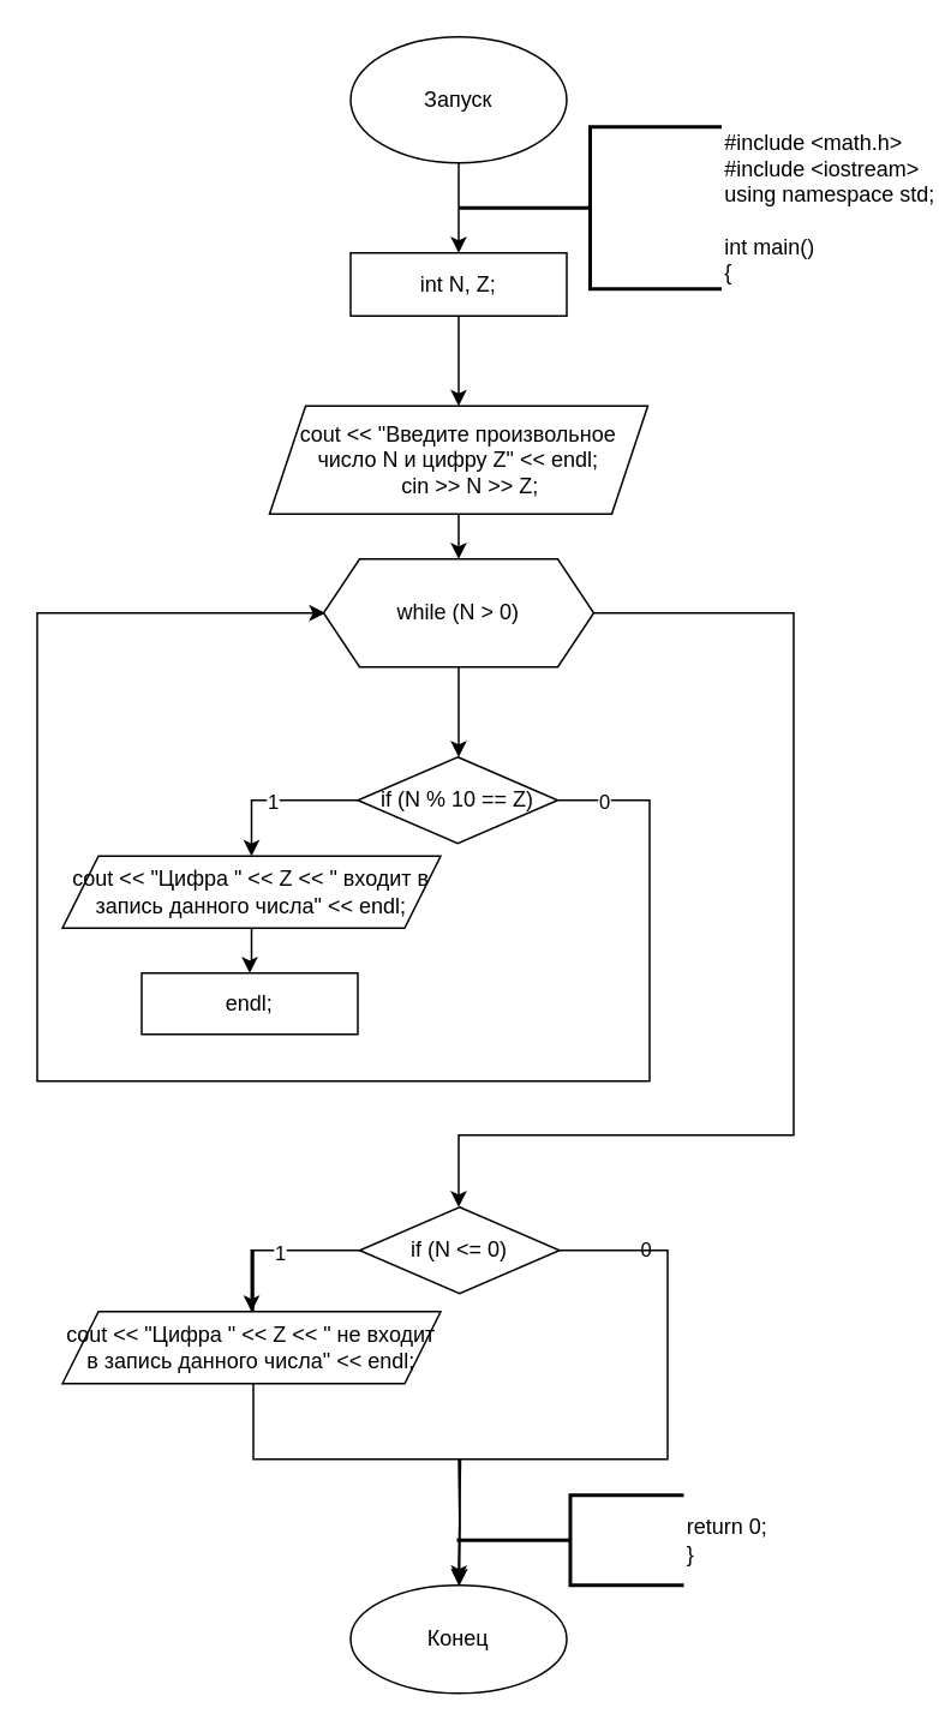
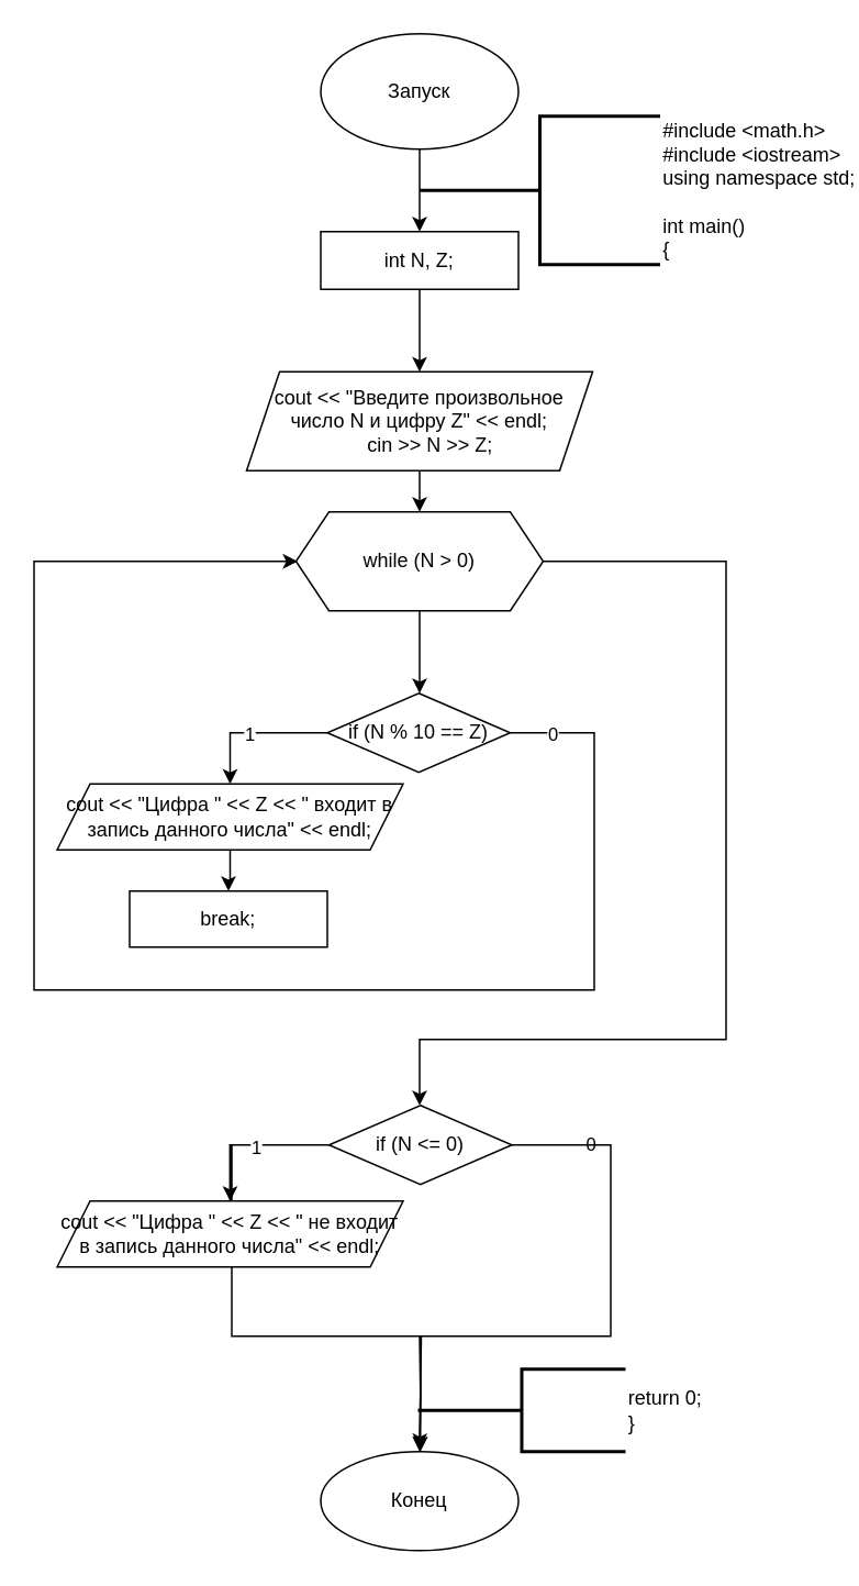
  <mxCell id="0" />
  <mxCell id="1" parent="0" />
  <mxCell id="2" value="" style="edgeStyle=orthogonalEdgeStyle;rounded=0;orthogonalLoop=1;jettySize=auto;html=1;" edge="1" parent="1" source="3" target="5"><mxGeometry relative="1" as="geometry" /></mxCell>
  <mxCell id="3" value="Запуск" style="ellipse;whiteSpace=wrap;html=1;" vertex="1" parent="1"><mxGeometry x="194" y="20" width="120" height="70" as="geometry" /></mxCell>
  <mxCell id="4" value="" style="edgeStyle=orthogonalEdgeStyle;rounded=0;orthogonalLoop=1;jettySize=auto;html=1;" edge="1" parent="1" source="5" target="7"><mxGeometry relative="1" as="geometry" /></mxCell>
  <mxCell id="5" value="int N, Z;" style="whiteSpace=wrap;html=1;" vertex="1" parent="1"><mxGeometry x="194" y="140" width="120" height="35" as="geometry" /></mxCell>
  <mxCell id="6" value="" style="edgeStyle=orthogonalEdgeStyle;rounded=0;orthogonalLoop=1;jettySize=auto;html=1;" edge="1" parent="1" source="7"><mxGeometry relative="1" as="geometry"><mxPoint x="254" y="310" as="targetPoint" /></mxGeometry></mxCell>
  <mxCell id="7" value="cout &lt;&lt; &quot;Введите произвольное число N и цифру Z&quot; &lt;&lt; endl;&#10;    cin &gt;&gt; N &gt;&gt; Z;" style="shape=parallelogram;perimeter=parallelogramPerimeter;whiteSpace=wrap;html=1;fixedSize=1;" vertex="1" parent="1"><mxGeometry x="149" y="225" width="210" height="60" as="geometry" /></mxCell>
  <mxCell id="8" value="" style="edgeStyle=orthogonalEdgeStyle;rounded=0;orthogonalLoop=1;jettySize=auto;html=1;exitX=1;exitY=0.5;exitDx=0;exitDy=0;" edge="1" parent="1" source="15"><mxGeometry relative="1" as="geometry"><mxPoint x="180" y="340" as="targetPoint" /><Array as="points"><mxPoint x="360" y="444" /><mxPoint x="360" y="600" /><mxPoint x="20" y="600" /><mxPoint x="20" y="340" /></Array></mxGeometry></mxCell>
  <mxCell id="9" value="0" style="edgeLabel;html=1;align=center;verticalAlign=middle;resizable=0;points=[];" vertex="1" connectable="0" parent="8"><mxGeometry x="-0.91" y="1" relative="1" as="geometry"><mxPoint x="-19" y="1" as="offset" /></mxGeometry></mxCell>
  <mxCell id="10" style="edgeStyle=orthogonalEdgeStyle;rounded=0;orthogonalLoop=1;jettySize=auto;html=1;" edge="1" parent="1" source="12"><mxGeometry relative="1" as="geometry"><mxPoint x="254" y="670" as="targetPoint" /><Array as="points"><mxPoint x="440" y="340" /><mxPoint x="440" y="630" /><mxPoint x="254" y="630" /></Array></mxGeometry></mxCell>
  <mxCell id="11" style="edgeStyle=orthogonalEdgeStyle;rounded=0;orthogonalLoop=1;jettySize=auto;html=1;" edge="1" parent="1" source="12"><mxGeometry relative="1" as="geometry"><mxPoint x="254" y="420" as="targetPoint" /></mxGeometry></mxCell>
  <mxCell id="12" value="while (N &gt; 0)" style="shape=hexagon;perimeter=hexagonPerimeter2;whiteSpace=wrap;html=1;fixedSize=1;" vertex="1" parent="1"><mxGeometry x="179" y="310" width="150" height="60" as="geometry" /></mxCell>
  <mxCell id="13" value="" style="edgeStyle=orthogonalEdgeStyle;rounded=0;orthogonalLoop=1;jettySize=auto;html=1;" edge="1" parent="1" source="15" target="22"><mxGeometry relative="1" as="geometry"><mxPoint x="139" y="540" as="targetPoint" /><Array as="points"><mxPoint x="139" y="444" /></Array></mxGeometry></mxCell>
  <mxCell id="14" value="1" style="edgeLabel;html=1;align=center;verticalAlign=middle;resizable=0;points=[];" vertex="1" connectable="0" parent="13"><mxGeometry x="-0.051" y="1" relative="1" as="geometry"><mxPoint x="-5" y="-1" as="offset" /></mxGeometry></mxCell>
  <mxCell id="15" value="if (N % 10 == Z)" style="rhombus;whiteSpace=wrap;html=1;" vertex="1" parent="1"><mxGeometry x="198" y="420" width="111" height="48" as="geometry" /></mxCell>
- <mxCell id="16" value="endl;" style="whiteSpace=wrap;html=1;" vertex="1" parent="1"><mxGeometry x="78" y="540" width="120" height="34" as="geometry" /></mxCell>
+ <mxCell id="16" value="break;" style="whiteSpace=wrap;html=1;" vertex="1" parent="1"><mxGeometry x="78" y="540" width="120" height="34" as="geometry" /></mxCell>
  <mxCell id="17" value="" style="edgeStyle=orthogonalEdgeStyle;rounded=0;orthogonalLoop=1;jettySize=auto;html=1;" edge="1" parent="1" target="18"><mxGeometry relative="1" as="geometry"><mxPoint x="254" y="810" as="sourcePoint" /></mxGeometry></mxCell>
  <mxCell id="18" value="Конец" style="ellipse;whiteSpace=wrap;html=1;" vertex="1" parent="1"><mxGeometry x="194" y="880" width="120" height="60" as="geometry" /></mxCell>
  <mxCell id="19" value="return 0;&#10;}" style="strokeWidth=2;html=1;shape=mxgraph.flowchart.annotation_2;align=left;labelPosition=right;pointerEvents=1;" vertex="1" parent="1"><mxGeometry x="253" y="830" width="126" height="50" as="geometry" /></mxCell>
  <mxCell id="20" value="&lt;div&gt;#include &amp;lt;math.h&amp;gt;&lt;/div&gt;&lt;div&gt;#include &amp;lt;iostream&amp;gt;&lt;/div&gt;using namespace std;&lt;br&gt;&lt;br&gt;int main()&lt;br&gt;{" style="strokeWidth=2;html=1;shape=mxgraph.flowchart.annotation_2;align=left;labelPosition=right;pointerEvents=1;" vertex="1" parent="1"><mxGeometry x="254" y="70" width="146" height="90" as="geometry" /></mxCell>
  <mxCell id="21" style="edgeStyle=orthogonalEdgeStyle;rounded=0;orthogonalLoop=1;jettySize=auto;html=1;entryX=0.5;entryY=0;entryDx=0;entryDy=0;" edge="1" parent="1" source="22" target="16"><mxGeometry relative="1" as="geometry" /></mxCell>
  <mxCell id="22" value="cout &lt;&lt; &quot;Цифра &quot; &lt;&lt; Z &lt;&lt; &quot; входит в запись данного числа&quot; &lt;&lt; endl;" style="shape=parallelogram;perimeter=parallelogramPerimeter;whiteSpace=wrap;html=1;fixedSize=1;" vertex="1" parent="1"><mxGeometry x="34" y="475" width="210" height="40" as="geometry" /></mxCell>
  <mxCell id="23" value="0" style="edgeLabel;html=1;align=center;verticalAlign=middle;resizable=0;points=[];" vertex="1" connectable="0" parent="1"><mxGeometry x="357" y="693" as="geometry" /></mxCell>
  <mxCell id="24" value="" style="edgeStyle=orthogonalEdgeStyle;rounded=0;orthogonalLoop=1;jettySize=auto;html=1;" edge="1" parent="1" source="28" target="29"><mxGeometry relative="1" as="geometry"><mxPoint x="139" y="728" as="targetPoint" /><Array as="points"><mxPoint x="139" y="694" /></Array></mxGeometry></mxCell>
  <mxCell id="25" value="1" style="edgeLabel;html=1;align=center;verticalAlign=middle;resizable=0;points=[];" vertex="1" connectable="0" parent="24"><mxGeometry x="-0.051" y="1" relative="1" as="geometry"><mxPoint as="offset" /></mxGeometry></mxCell>
  <mxCell id="26" style="edgeStyle=orthogonalEdgeStyle;rounded=0;orthogonalLoop=1;jettySize=auto;html=1;entryX=0.008;entryY=0.96;entryDx=0;entryDy=0;entryPerimeter=0;" edge="1" parent="1" source="28" target="19"><mxGeometry relative="1" as="geometry"><mxPoint x="254.5" y="840" as="targetPoint" /><Array as="points"><mxPoint x="370" y="694" /><mxPoint x="370" y="810" /><mxPoint x="255" y="810" /></Array></mxGeometry></mxCell>
  <mxCell id="27" style="edgeStyle=orthogonalEdgeStyle;rounded=0;orthogonalLoop=1;jettySize=auto;html=1;exitX=0.5;exitY=1;exitDx=0;exitDy=0;" edge="1" parent="1" source="29"><mxGeometry relative="1" as="geometry"><mxPoint x="254.5" y="880" as="targetPoint" /><Array as="points"><mxPoint x="139" y="694" /><mxPoint x="140" y="694" /><mxPoint x="140" y="810" /><mxPoint x="255" y="810" /></Array></mxGeometry></mxCell>
  <mxCell id="28" value="if (N &lt;= 0)" style="rhombus;whiteSpace=wrap;html=1;" vertex="1" parent="1"><mxGeometry x="199" y="670" width="111" height="48" as="geometry" /></mxCell>
  <mxCell id="29" value="cout &lt;&lt; &quot;Цифра &quot; &lt;&lt; Z &lt;&lt; &quot; не входит в запись данного числа&quot; &lt;&lt; endl;" style="shape=parallelogram;perimeter=parallelogramPerimeter;whiteSpace=wrap;html=1;fixedSize=1;" vertex="1" parent="1"><mxGeometry x="34" y="728" width="210" height="40" as="geometry" /></mxCell>
